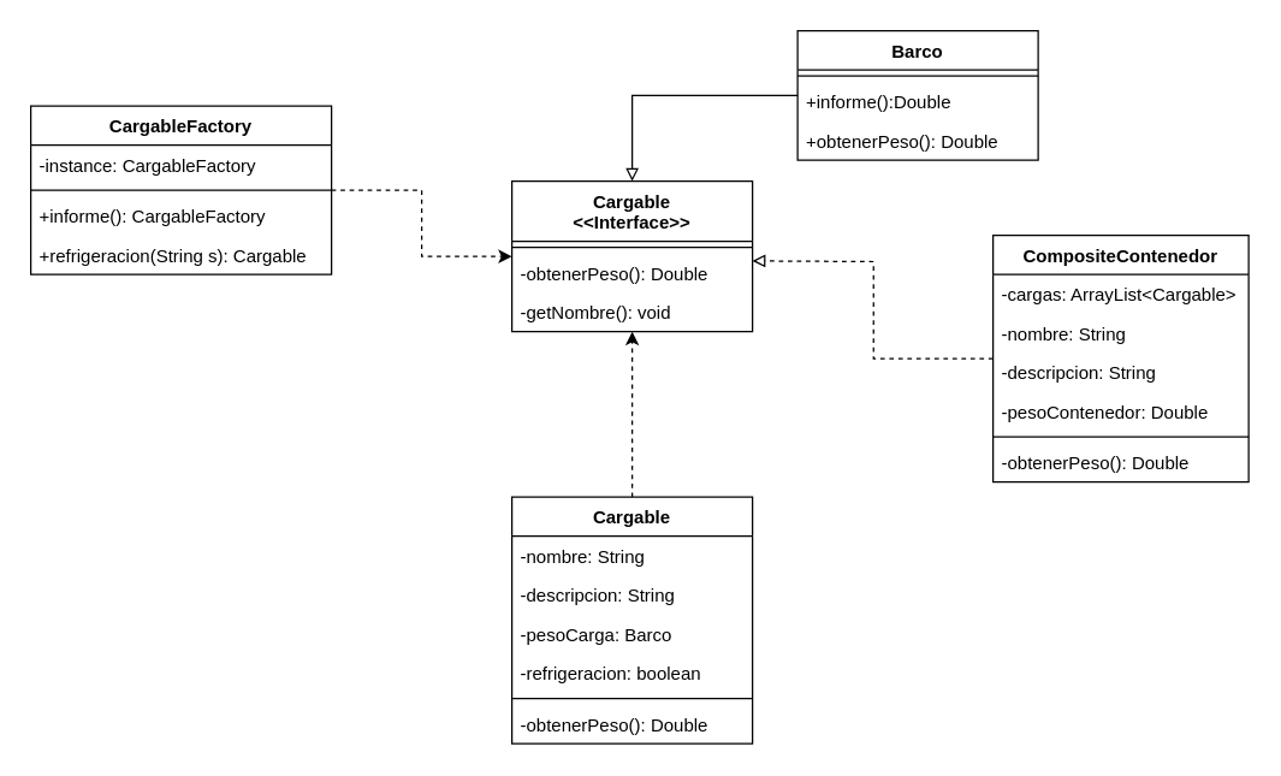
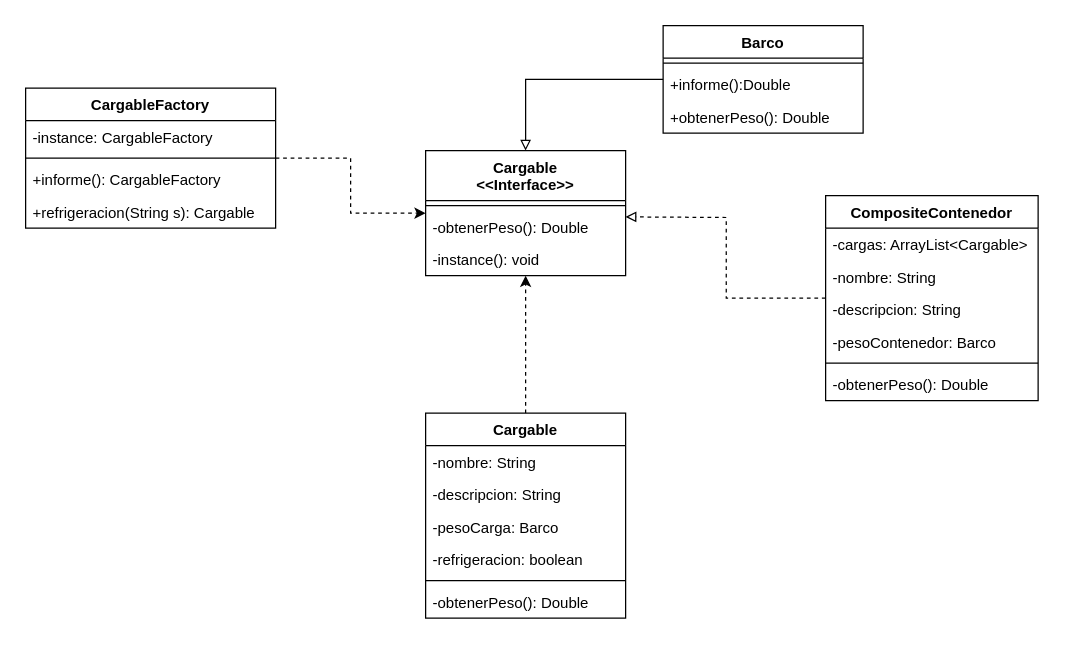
  <mxCell id="0" />
  <mxCell id="1" parent="0" />
  <mxCell id="2" style="edgeStyle=orthogonalEdgeStyle;rounded=0;orthogonalLoop=1;jettySize=auto;html=1;dashed=1;endArrow=block;endFill=0;" edge="1" parent="1" source="3"><mxGeometry relative="1" as="geometry"><mxPoint x="500" y="173" as="targetPoint" /></mxGeometry></mxCell>
  <mxCell id="3" value="CompositeContenedor" style="swimlane;fontStyle=1;align=center;verticalAlign=top;childLayout=stackLayout;horizontal=1;startSize=26;horizontalStack=0;resizeParent=1;resizeParentMax=0;resizeLast=0;collapsible=1;marginBottom=0;" vertex="1" parent="1"><mxGeometry x="660" y="156" width="170" height="164" as="geometry" /></mxCell>
  <mxCell id="4" value="-cargas: ArrayList&lt;Cargable&gt;" style="text;strokeColor=none;fillColor=none;align=left;verticalAlign=top;spacingLeft=4;spacingRight=4;overflow=hidden;rotatable=0;points=[[0,0.5],[1,0.5]];portConstraint=eastwest;" vertex="1" parent="3"><mxGeometry y="26" width="170" height="26" as="geometry" /></mxCell>
  <mxCell id="5" value="-nombre: String" style="text;strokeColor=none;fillColor=none;align=left;verticalAlign=top;spacingLeft=4;spacingRight=4;overflow=hidden;rotatable=0;points=[[0,0.5],[1,0.5]];portConstraint=eastwest;" vertex="1" parent="3"><mxGeometry y="52" width="170" height="26" as="geometry" /></mxCell>
  <mxCell id="6" value="-descripcion: String" style="text;strokeColor=none;fillColor=none;align=left;verticalAlign=top;spacingLeft=4;spacingRight=4;overflow=hidden;rotatable=0;points=[[0,0.5],[1,0.5]];portConstraint=eastwest;" vertex="1" parent="3"><mxGeometry y="78" width="170" height="26" as="geometry" /></mxCell>
- <mxCell id="7" value="-pesoContenedor: Double" style="text;strokeColor=none;fillColor=none;align=left;verticalAlign=top;spacingLeft=4;spacingRight=4;overflow=hidden;rotatable=0;points=[[0,0.5],[1,0.5]];portConstraint=eastwest;" vertex="1" parent="3"><mxGeometry y="104" width="170" height="26" as="geometry" /></mxCell>
+ <mxCell id="7" value="-pesoContenedor: Barco" style="text;strokeColor=none;fillColor=none;align=left;verticalAlign=top;spacingLeft=4;spacingRight=4;overflow=hidden;rotatable=0;points=[[0,0.5],[1,0.5]];portConstraint=eastwest;" vertex="1" parent="3"><mxGeometry y="104" width="170" height="26" as="geometry" /></mxCell>
  <mxCell id="8" value="" style="line;strokeWidth=1;fillColor=none;align=left;verticalAlign=middle;spacingTop=-1;spacingLeft=3;spacingRight=3;rotatable=0;labelPosition=right;points=[];portConstraint=eastwest;" vertex="1" parent="3"><mxGeometry y="130" width="170" height="8" as="geometry" /></mxCell>
  <mxCell id="9" value="-obtenerPeso(): Double" style="text;strokeColor=none;fillColor=none;align=left;verticalAlign=top;spacingLeft=4;spacingRight=4;overflow=hidden;rotatable=0;points=[[0,0.5],[1,0.5]];portConstraint=eastwest;" vertex="1" parent="3"><mxGeometry y="138" width="170" height="26" as="geometry" /></mxCell>
  <mxCell id="10" style="edgeStyle=orthogonalEdgeStyle;rounded=0;orthogonalLoop=1;jettySize=auto;html=1;endArrow=block;endFill=0;" edge="1" parent="1" source="11" target="15"><mxGeometry relative="1" as="geometry" /></mxCell>
  <mxCell id="11" value="Barco" style="swimlane;fontStyle=1;align=center;verticalAlign=top;childLayout=stackLayout;horizontal=1;startSize=26;horizontalStack=0;resizeParent=1;resizeParentMax=0;resizeLast=0;collapsible=1;marginBottom=0;" vertex="1" parent="1"><mxGeometry x="530" y="20" width="160" height="86" as="geometry" /></mxCell>
  <mxCell id="12" value="" style="line;strokeWidth=1;fillColor=none;align=left;verticalAlign=middle;spacingTop=-1;spacingLeft=3;spacingRight=3;rotatable=0;labelPosition=right;points=[];portConstraint=eastwest;" vertex="1" parent="11"><mxGeometry y="26" width="160" height="8" as="geometry" /></mxCell>
  <mxCell id="13" value="+informe():Double" style="text;strokeColor=none;fillColor=none;align=left;verticalAlign=top;spacingLeft=4;spacingRight=4;overflow=hidden;rotatable=0;points=[[0,0.5],[1,0.5]];portConstraint=eastwest;" vertex="1" parent="11"><mxGeometry y="34" width="160" height="26" as="geometry" /></mxCell>
  <mxCell id="14" value="+obtenerPeso(): Double" style="text;strokeColor=none;fillColor=none;align=left;verticalAlign=top;spacingLeft=4;spacingRight=4;overflow=hidden;rotatable=0;points=[[0,0.5],[1,0.5]];portConstraint=eastwest;" vertex="1" parent="11"><mxGeometry y="60" width="160" height="26" as="geometry" /></mxCell>
  <mxCell id="15" value="Cargable&#10;&lt;&lt;Interface&gt;&gt;" style="swimlane;fontStyle=1;align=center;verticalAlign=top;childLayout=stackLayout;horizontal=1;startSize=40;horizontalStack=0;resizeParent=1;resizeParentMax=0;resizeLast=0;collapsible=1;marginBottom=0;" vertex="1" parent="1"><mxGeometry x="340" y="120" width="160" height="100" as="geometry" /></mxCell>
  <mxCell id="16" value="" style="line;strokeWidth=1;fillColor=none;align=left;verticalAlign=middle;spacingTop=-1;spacingLeft=3;spacingRight=3;rotatable=0;labelPosition=right;points=[];portConstraint=eastwest;" vertex="1" parent="15"><mxGeometry y="40" width="160" height="8" as="geometry" /></mxCell>
  <mxCell id="17" value="-obtenerPeso(): Double" style="text;strokeColor=none;fillColor=none;align=left;verticalAlign=top;spacingLeft=4;spacingRight=4;overflow=hidden;rotatable=0;points=[[0,0.5],[1,0.5]];portConstraint=eastwest;" vertex="1" parent="15"><mxGeometry y="48" width="160" height="26" as="geometry" /></mxCell>
- <mxCell id="18" value="-getNombre(): void" style="text;strokeColor=none;fillColor=none;align=left;verticalAlign=top;spacingLeft=4;spacingRight=4;overflow=hidden;rotatable=0;points=[[0,0.5],[1,0.5]];portConstraint=eastwest;" vertex="1" parent="15"><mxGeometry y="74" width="160" height="26" as="geometry" /></mxCell>
+ <mxCell id="18" value="-instance(): void" style="text;strokeColor=none;fillColor=none;align=left;verticalAlign=top;spacingLeft=4;spacingRight=4;overflow=hidden;rotatable=0;points=[[0,0.5],[1,0.5]];portConstraint=eastwest;" vertex="1" parent="15"><mxGeometry y="74" width="160" height="26" as="geometry" /></mxCell>
  <mxCell id="19" style="edgeStyle=orthogonalEdgeStyle;rounded=0;orthogonalLoop=1;jettySize=auto;html=1;endArrow=classic;endFill=1;dashed=1;" edge="1" parent="1" source="20" target="15"><mxGeometry relative="1" as="geometry" /></mxCell>
  <mxCell id="20" value="CargableFactory" style="swimlane;fontStyle=1;align=center;verticalAlign=top;childLayout=stackLayout;horizontal=1;startSize=26;horizontalStack=0;resizeParent=1;resizeParentMax=0;resizeLast=0;collapsible=1;marginBottom=0;" vertex="1" parent="1"><mxGeometry x="20" y="70" width="200" height="112" as="geometry" /></mxCell>
  <mxCell id="21" value="-instance: CargableFactory" style="text;strokeColor=none;fillColor=none;align=left;verticalAlign=top;spacingLeft=4;spacingRight=4;overflow=hidden;rotatable=0;points=[[0,0.5],[1,0.5]];portConstraint=eastwest;" vertex="1" parent="20"><mxGeometry y="26" width="200" height="26" as="geometry" /></mxCell>
  <mxCell id="22" value="" style="line;strokeWidth=1;fillColor=none;align=left;verticalAlign=middle;spacingTop=-1;spacingLeft=3;spacingRight=3;rotatable=0;labelPosition=right;points=[];portConstraint=eastwest;" vertex="1" parent="20"><mxGeometry y="52" width="200" height="8" as="geometry" /></mxCell>
  <mxCell id="23" value="+informe(): CargableFactory" style="text;strokeColor=none;fillColor=none;align=left;verticalAlign=top;spacingLeft=4;spacingRight=4;overflow=hidden;rotatable=0;points=[[0,0.5],[1,0.5]];portConstraint=eastwest;" vertex="1" parent="20"><mxGeometry y="60" width="200" height="26" as="geometry" /></mxCell>
  <mxCell id="24" value="+refrigeracion(String s): Cargable" style="text;strokeColor=none;fillColor=none;align=left;verticalAlign=top;spacingLeft=4;spacingRight=4;overflow=hidden;rotatable=0;points=[[0,0.5],[1,0.5]];portConstraint=eastwest;" vertex="1" parent="20"><mxGeometry y="86" width="200" height="26" as="geometry" /></mxCell>
  <mxCell id="25" style="edgeStyle=orthogonalEdgeStyle;rounded=0;orthogonalLoop=1;jettySize=auto;html=1;dashed=1;" edge="1" parent="1" source="26" target="15"><mxGeometry relative="1" as="geometry" /></mxCell>
  <mxCell id="26" value="Cargable" style="swimlane;fontStyle=1;align=center;verticalAlign=top;childLayout=stackLayout;horizontal=1;startSize=26;horizontalStack=0;resizeParent=1;resizeParentMax=0;resizeLast=0;collapsible=1;marginBottom=0;" vertex="1" parent="1"><mxGeometry x="340" y="330" width="160" height="164" as="geometry" /></mxCell>
  <mxCell id="27" value="-nombre: String" style="text;strokeColor=none;fillColor=none;align=left;verticalAlign=top;spacingLeft=4;spacingRight=4;overflow=hidden;rotatable=0;points=[[0,0.5],[1,0.5]];portConstraint=eastwest;" vertex="1" parent="26"><mxGeometry y="26" width="160" height="26" as="geometry" /></mxCell>
  <mxCell id="28" value="-descripcion: String" style="text;strokeColor=none;fillColor=none;align=left;verticalAlign=top;spacingLeft=4;spacingRight=4;overflow=hidden;rotatable=0;points=[[0,0.5],[1,0.5]];portConstraint=eastwest;" vertex="1" parent="26"><mxGeometry y="52" width="160" height="26" as="geometry" /></mxCell>
  <mxCell id="29" value="-pesoCarga: Barco" style="text;strokeColor=none;fillColor=none;align=left;verticalAlign=top;spacingLeft=4;spacingRight=4;overflow=hidden;rotatable=0;points=[[0,0.5],[1,0.5]];portConstraint=eastwest;" vertex="1" parent="26"><mxGeometry y="78" width="160" height="26" as="geometry" /></mxCell>
  <mxCell id="30" value="-refrigeracion: boolean" style="text;strokeColor=none;fillColor=none;align=left;verticalAlign=top;spacingLeft=4;spacingRight=4;overflow=hidden;rotatable=0;points=[[0,0.5],[1,0.5]];portConstraint=eastwest;" vertex="1" parent="26"><mxGeometry y="104" width="160" height="26" as="geometry" /></mxCell>
  <mxCell id="31" value="" style="line;strokeWidth=1;fillColor=none;align=left;verticalAlign=middle;spacingTop=-1;spacingLeft=3;spacingRight=3;rotatable=0;labelPosition=right;points=[];portConstraint=eastwest;" vertex="1" parent="26"><mxGeometry y="130" width="160" height="8" as="geometry" /></mxCell>
  <mxCell id="32" value="-obtenerPeso(): Double" style="text;strokeColor=none;fillColor=none;align=left;verticalAlign=top;spacingLeft=4;spacingRight=4;overflow=hidden;rotatable=0;points=[[0,0.5],[1,0.5]];portConstraint=eastwest;" vertex="1" parent="26"><mxGeometry y="138" width="160" height="26" as="geometry" /></mxCell>
